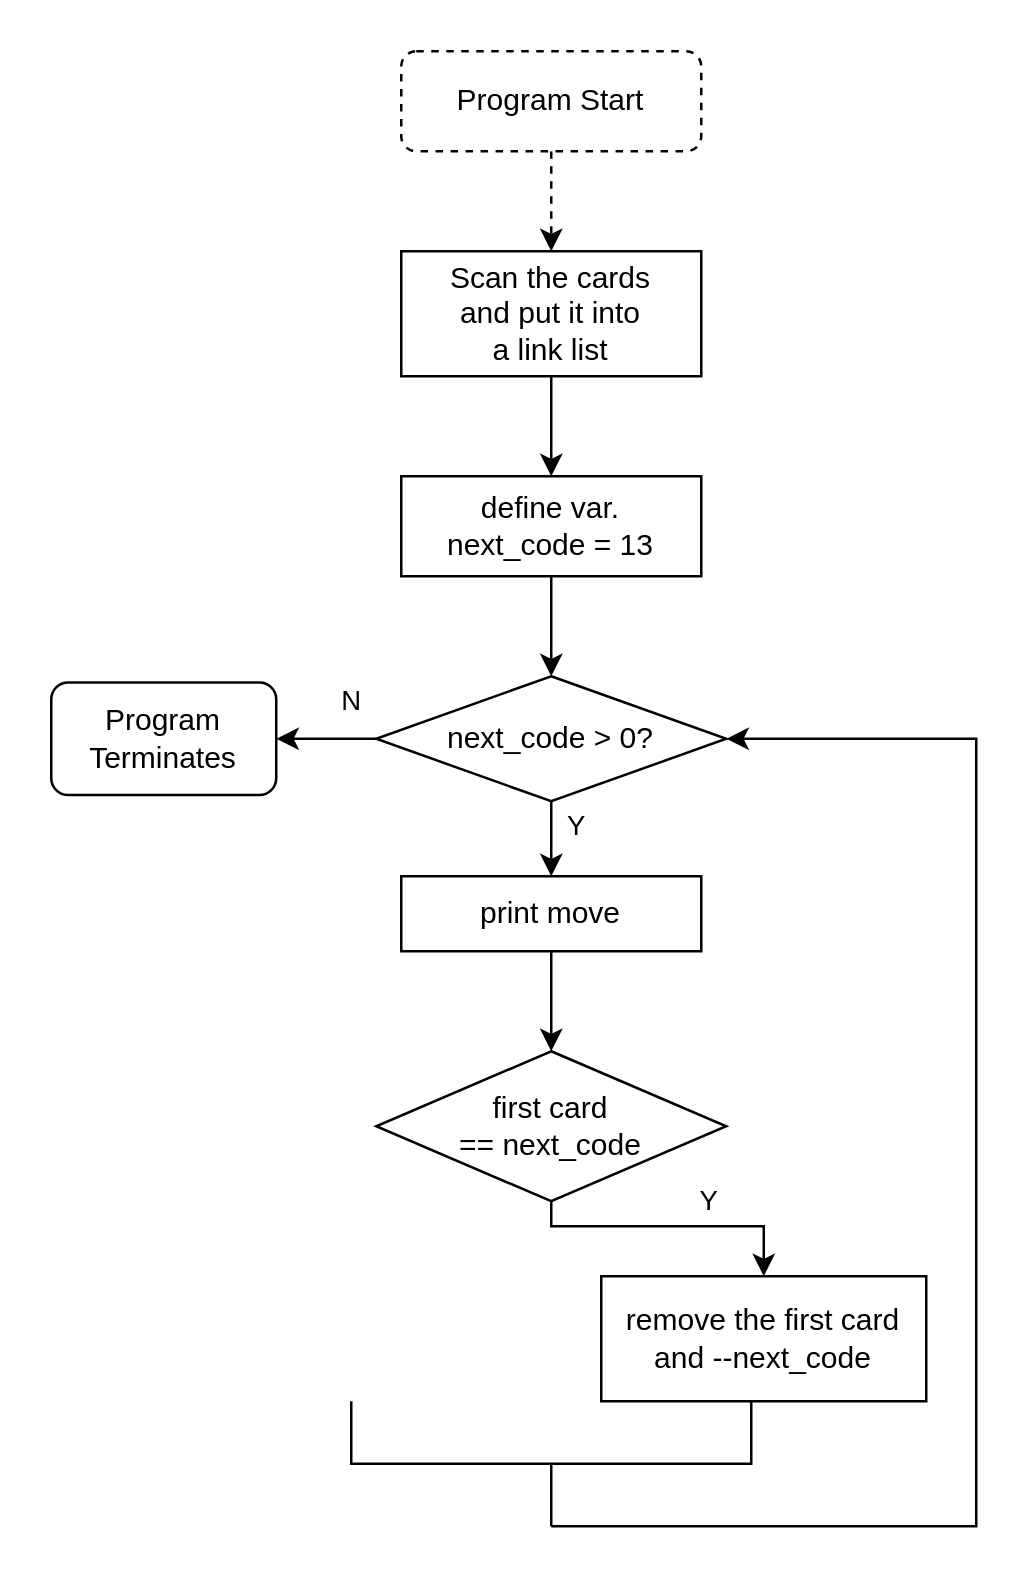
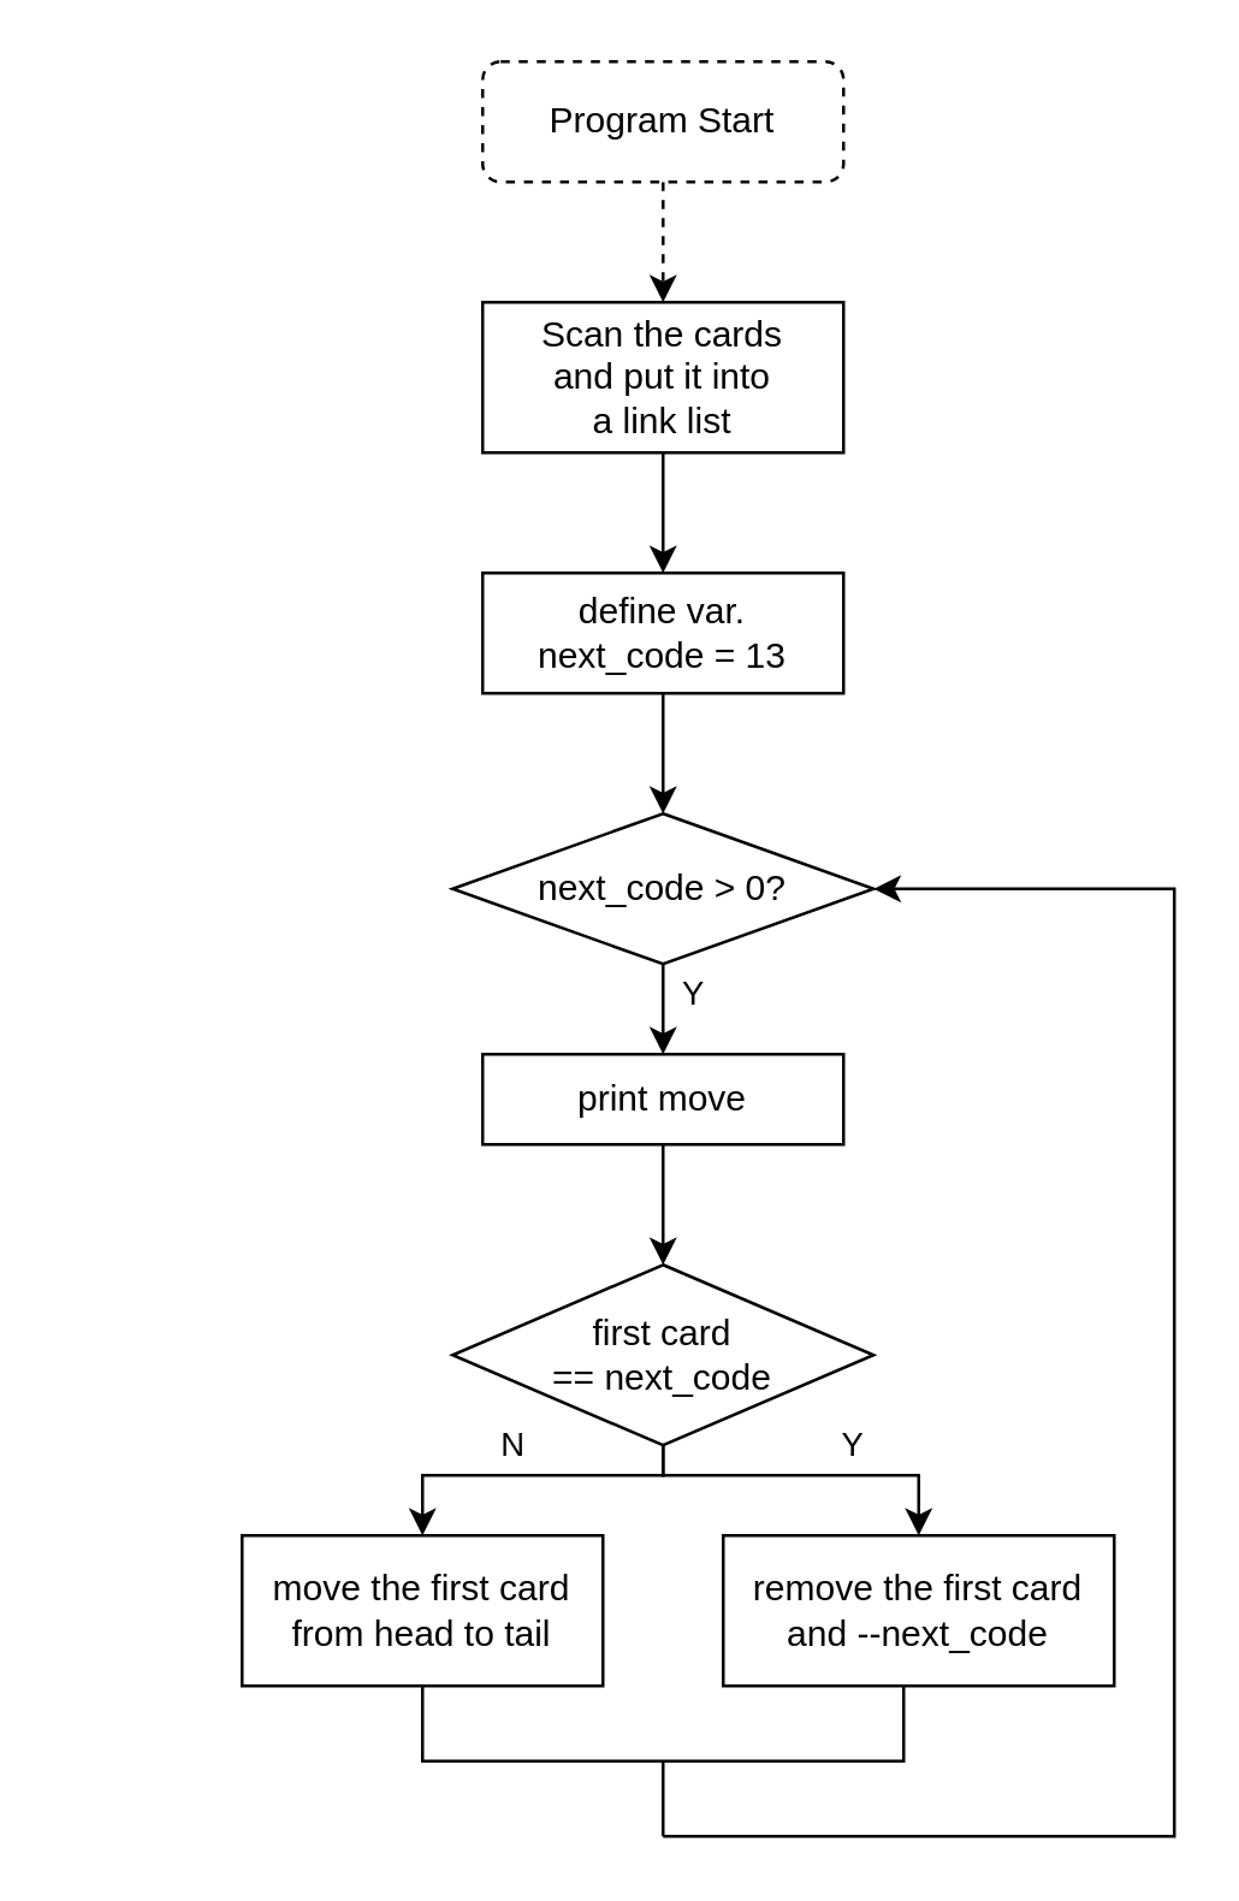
  <mxCell id="0" />
  <mxCell id="1" parent="0" />
  <mxCell id="2" value="" style="edgeStyle=orthogonalEdgeStyle;rounded=0;orthogonalLoop=1;jettySize=auto;html=1;dashed=1;" parent="1" source="3" target="6" edge="1"><mxGeometry relative="1" as="geometry" /></mxCell>
  <mxCell id="3" value="Program Start" style="rounded=1;whiteSpace=wrap;html=1;fontSize=12;glass=0;strokeWidth=1;shadow=0;dashed=1;" parent="1" vertex="1"><mxGeometry x="160" y="20" width="120" height="40" as="geometry" /></mxCell>
- <mxCell id="4" value="Program &lt;br&gt;Terminates" style="rounded=1;whiteSpace=wrap;html=1;fontSize=12;glass=0;strokeWidth=1;shadow=0;" parent="1" vertex="1"><mxGeometry x="20" y="272.5" width="90" height="45" as="geometry" /></mxCell>
  <mxCell id="5" value="" style="edgeStyle=orthogonalEdgeStyle;rounded=0;orthogonalLoop=1;jettySize=auto;html=1;" parent="1" source="6" target="11" edge="1"><mxGeometry relative="1" as="geometry" /></mxCell>
  <mxCell id="6" value="Scan the cards&lt;br&gt;and put it into&lt;br&gt;a link list" style="rounded=0;whiteSpace=wrap;html=1;" parent="1" vertex="1"><mxGeometry x="160" y="100" width="120" height="50" as="geometry" /></mxCell>
  <mxCell id="7" value="Y" style="edgeStyle=orthogonalEdgeStyle;rounded=0;orthogonalLoop=1;jettySize=auto;html=1;" parent="1" source="9" target="13" edge="1"><mxGeometry x="0.201" y="10" relative="1" as="geometry"><mxPoint as="offset" /></mxGeometry></mxCell>
- <mxCell id="8" value="N" style="edgeStyle=orthogonalEdgeStyle;rounded=0;orthogonalLoop=1;jettySize=auto;html=1;" parent="1" source="9" target="4" edge="1"><mxGeometry x="-0.5" y="-15" relative="1" as="geometry"><mxPoint as="offset" /></mxGeometry></mxCell>
  <mxCell id="9" value="next_code &amp;gt; 0?" style="rhombus;whiteSpace=wrap;html=1;" parent="1" vertex="1"><mxGeometry x="150" y="270" width="140" height="50" as="geometry" /></mxCell>
  <mxCell id="10" value="" style="edgeStyle=orthogonalEdgeStyle;rounded=0;orthogonalLoop=1;jettySize=auto;html=1;" parent="1" source="11" target="9" edge="1"><mxGeometry relative="1" as="geometry" /></mxCell>
  <mxCell id="11" value="define var.&lt;br&gt;next_code = 13" style="rounded=0;whiteSpace=wrap;html=1;" parent="1" vertex="1"><mxGeometry x="160" y="190" width="120" height="40" as="geometry" /></mxCell>
  <mxCell id="12" value="" style="edgeStyle=orthogonalEdgeStyle;rounded=0;orthogonalLoop=1;jettySize=auto;html=1;" parent="1" source="13" target="16" edge="1"><mxGeometry relative="1" as="geometry" /></mxCell>
  <mxCell id="13" value="print move" style="rounded=0;whiteSpace=wrap;html=1;" parent="1" vertex="1"><mxGeometry x="160" y="350" width="120" height="30" as="geometry" /></mxCell>
  <mxCell id="14" value="Y" style="edgeStyle=orthogonalEdgeStyle;rounded=0;orthogonalLoop=1;jettySize=auto;html=1;" parent="1" source="16" target="17" edge="1"><mxGeometry x="0.273" y="10" relative="1" as="geometry"><Array as="points"><mxPoint x="220" y="490" /><mxPoint x="305" y="490" /></Array><mxPoint as="offset" /></mxGeometry></mxCell>
+ <mxCell id="15" value="N" style="edgeStyle=orthogonalEdgeStyle;rounded=0;orthogonalLoop=1;jettySize=auto;html=1;exitX=0.5;exitY=1;exitDx=0;exitDy=0;entryX=0.5;entryY=0;entryDx=0;entryDy=0;" parent="1" source="16" target="18" edge="1"><mxGeometry x="0.092" y="-10" relative="1" as="geometry"><Array as="points"><mxPoint x="220" y="490" /><mxPoint x="140" y="490" /></Array><mxPoint as="offset" /></mxGeometry></mxCell>
  <mxCell id="16" value="first card &lt;br&gt;== next_code" style="rhombus;whiteSpace=wrap;html=1;" parent="1" vertex="1"><mxGeometry x="150" y="420" width="140" height="60" as="geometry" /></mxCell>
  <mxCell id="17" value="remove the first card&lt;br&gt;and --next_code" style="rounded=0;whiteSpace=wrap;html=1;" parent="1" vertex="1"><mxGeometry x="240" y="510" width="130" height="50" as="geometry" /></mxCell>
+ <mxCell id="18" value="move the first card from head to tail" style="rounded=0;whiteSpace=wrap;html=1;" parent="1" vertex="1"><mxGeometry x="80" y="510" width="120" height="50" as="geometry" /></mxCell>
  <mxCell id="19" style="edgeStyle=orthogonalEdgeStyle;rounded=0;orthogonalLoop=1;jettySize=auto;html=1;exitX=0;exitY=0.5;exitDx=0;exitDy=0;exitPerimeter=0;entryX=1;entryY=0.5;entryDx=0;entryDy=0;" parent="1" source="20" target="9" edge="1"><mxGeometry relative="1" as="geometry"><Array as="points"><mxPoint x="390" y="610" /><mxPoint x="390" y="295" /></Array></mxGeometry></mxCell>
  <mxCell id="20" value="" style="strokeWidth=1;html=1;shape=mxgraph.flowchart.annotation_2;align=left;labelPosition=right;pointerEvents=1;direction=north;allowArrows=1;" parent="1" vertex="1"><mxGeometry x="140" y="560" width="160" height="50" as="geometry" /></mxCell>
